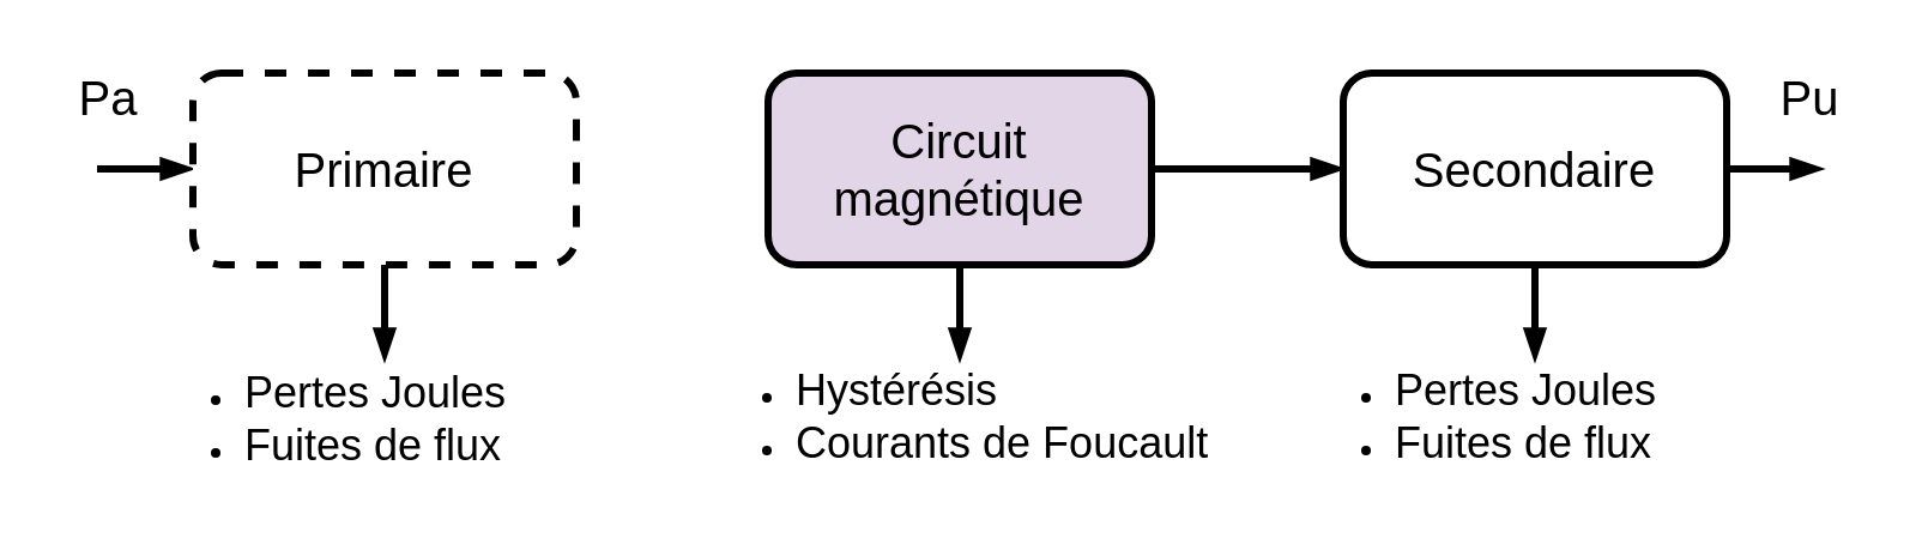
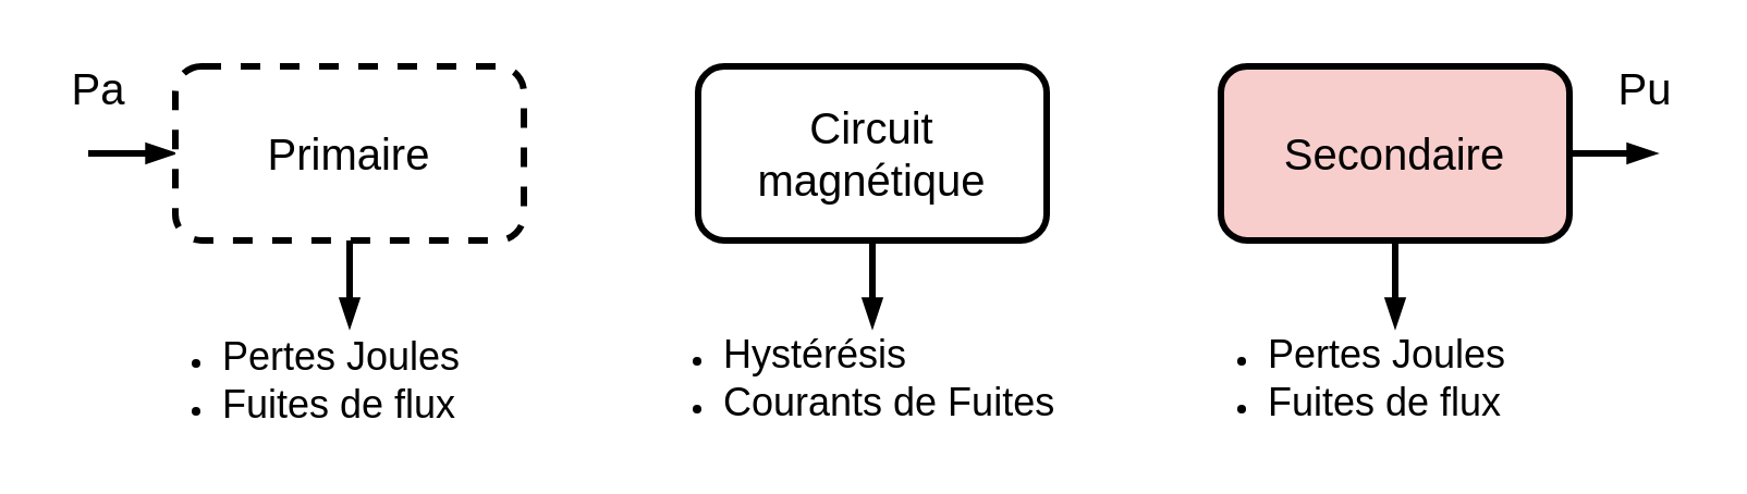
  <mxCell id="0" />
  <mxCell id="1" parent="0" />
  <mxCell id="2" style="edgeStyle=orthogonalEdgeStyle;rounded=0;orthogonalLoop=1;jettySize=auto;html=1;exitX=0;exitY=0.5;exitDx=0;exitDy=0;endArrow=none;endFill=0;startArrow=blockThin;startFill=1;strokeWidth=3;" edge="1" parent="1" source="4"><mxGeometry relative="1" as="geometry"><mxPoint x="40" y="70" as="targetPoint" /></mxGeometry></mxCell>
  <mxCell id="3" style="edgeStyle=orthogonalEdgeStyle;rounded=0;orthogonalLoop=1;jettySize=auto;html=1;startArrow=none;startFill=0;endArrow=blockThin;endFill=1;strokeWidth=3;" edge="1" parent="1" source="4"><mxGeometry relative="1" as="geometry"><mxPoint x="160" y="150" as="targetPoint" /></mxGeometry></mxCell>
  <mxCell id="4" value="&lt;font style=&quot;font-size: 20px&quot;&gt;Primaire&lt;/font&gt;" style="rounded=1;whiteSpace=wrap;html=1;strokeWidth=3;dashed=1;" vertex="1" parent="1"><mxGeometry x="80" y="30" width="160" height="80" as="geometry" /></mxCell>
- <mxCell id="5" style="edgeStyle=orthogonalEdgeStyle;rounded=0;orthogonalLoop=1;jettySize=auto;html=1;exitX=1;exitY=0.5;exitDx=0;exitDy=0;entryX=0;entryY=0.5;entryDx=0;entryDy=0;endArrow=blockThin;endFill=1;strokeWidth=3;" edge="1" parent="1" source="7" target="10"><mxGeometry relative="1" as="geometry" /></mxCell>
  <mxCell id="6" style="edgeStyle=orthogonalEdgeStyle;rounded=0;orthogonalLoop=1;jettySize=auto;html=1;exitX=0.5;exitY=1;exitDx=0;exitDy=0;startArrow=none;startFill=0;endArrow=blockThin;endFill=1;strokeWidth=3;" edge="1" parent="1" source="7"><mxGeometry relative="1" as="geometry"><mxPoint x="400" y="150" as="targetPoint" /></mxGeometry></mxCell>
- <mxCell id="7" value="&lt;font style=&quot;font-size: 20px&quot;&gt;Circuit magnétique&lt;/font&gt;" style="rounded=1;whiteSpace=wrap;html=1;strokeWidth=3;fillColor=#e1d5e7;" vertex="1" parent="1"><mxGeometry x="320" y="30" width="160" height="80" as="geometry" /></mxCell>
+ <mxCell id="7" value="&lt;font style=&quot;font-size: 20px&quot;&gt;Circuit magnétique&lt;/font&gt;" style="rounded=1;whiteSpace=wrap;html=1;strokeWidth=3;" vertex="1" parent="1"><mxGeometry x="320" y="30" width="160" height="80" as="geometry" /></mxCell>
  <mxCell id="8" style="edgeStyle=orthogonalEdgeStyle;rounded=0;orthogonalLoop=1;jettySize=auto;html=1;exitX=1;exitY=0.5;exitDx=0;exitDy=0;endArrow=blockThin;endFill=1;strokeWidth=3;" edge="1" parent="1" source="10"><mxGeometry relative="1" as="geometry"><mxPoint x="760" y="70" as="targetPoint" /></mxGeometry></mxCell>
  <mxCell id="9" style="edgeStyle=orthogonalEdgeStyle;rounded=0;orthogonalLoop=1;jettySize=auto;html=1;startArrow=none;startFill=0;endArrow=blockThin;endFill=1;strokeWidth=3;" edge="1" parent="1" source="10"><mxGeometry relative="1" as="geometry"><mxPoint x="640" y="150" as="targetPoint" /></mxGeometry></mxCell>
- <mxCell id="10" value="&lt;font style=&quot;font-size: 20px&quot;&gt;Secondaire&lt;/font&gt;" style="rounded=1;whiteSpace=wrap;html=1;strokeWidth=3;" vertex="1" parent="1"><mxGeometry x="560" y="30" width="160" height="80" as="geometry" /></mxCell>
+ <mxCell id="10" value="&lt;font style=&quot;font-size: 20px&quot;&gt;Secondaire&lt;/font&gt;" style="rounded=1;whiteSpace=wrap;html=1;strokeWidth=3;fillColor=#f8cecc;" vertex="1" parent="1"><mxGeometry x="560" y="30" width="160" height="80" as="geometry" /></mxCell>
  <mxCell id="11" value="&lt;ul&gt;&lt;li&gt;&lt;font style=&quot;font-size: 18px&quot;&gt;Pertes Joules&lt;/font&gt;&lt;/li&gt;&lt;li&gt;&lt;font style=&quot;font-size: 18px&quot;&gt;Fuites de flux&lt;/font&gt;&lt;/li&gt;&lt;/ul&gt;" style="text;html=1;align=left;verticalAlign=middle;resizable=0;points=[];autosize=1;" vertex="1" parent="1"><mxGeometry x="60" y="145" width="160" height="60" as="geometry" /></mxCell>
  <mxCell id="12" value="&lt;ul&gt;&lt;li&gt;&lt;font style=&quot;font-size: 18px&quot;&gt;Pertes Joules&lt;/font&gt;&lt;/li&gt;&lt;li&gt;&lt;font style=&quot;font-size: 18px&quot;&gt;Fuites de flux&lt;/font&gt;&lt;/li&gt;&lt;/ul&gt;" style="text;html=1;align=left;verticalAlign=middle;resizable=0;points=[];autosize=1;" vertex="1" parent="1"><mxGeometry x="540" y="144" width="160" height="60" as="geometry" /></mxCell>
  <mxCell id="13" value="&lt;div&gt;&lt;span style=&quot;font-size: 18px&quot;&gt;&lt;br&gt;&lt;/span&gt;&lt;/div&gt;" style="text;html=1;align=center;verticalAlign=middle;resizable=0;points=[];autosize=1;" vertex="1" parent="1"><mxGeometry x="390" y="165" width="20" height="20" as="geometry" /></mxCell>
- <mxCell id="14" value="&lt;ul&gt;&lt;li&gt;&lt;font style=&quot;font-size: 18px&quot;&gt;Hystérésis&lt;/font&gt;&lt;/li&gt;&lt;li&gt;&lt;font style=&quot;font-size: 18px&quot;&gt;Courants de Foucault&lt;/font&gt;&lt;/li&gt;&lt;/ul&gt;" style="text;html=1;align=left;verticalAlign=middle;resizable=0;points=[];autosize=1;" vertex="1" parent="1"><mxGeometry x="290" y="144" width="230" height="60" as="geometry" /></mxCell>
+ <mxCell id="14" value="&lt;ul&gt;&lt;li&gt;&lt;font style=&quot;font-size: 18px&quot;&gt;Hystérésis&lt;/font&gt;&lt;/li&gt;&lt;li&gt;&lt;font style=&quot;font-size: 18px&quot;&gt;Courants de Fuites&lt;/font&gt;&lt;/li&gt;&lt;/ul&gt;" style="text;html=1;align=left;verticalAlign=middle;resizable=0;points=[];autosize=1;" vertex="1" parent="1"><mxGeometry x="290" y="144" width="230" height="60" as="geometry" /></mxCell>
  <mxCell id="15" value="&lt;font style=&quot;font-size: 20px&quot;&gt;Pa&lt;/font&gt;" style="text;html=1;strokeColor=none;fillColor=none;align=center;verticalAlign=middle;whiteSpace=wrap;rounded=0;" vertex="1" parent="1"><mxGeometry x="20" y="20" width="50" height="40" as="geometry" /></mxCell>
  <mxCell id="16" value="&lt;font style=&quot;font-size: 20px&quot;&gt;Pu&lt;/font&gt;" style="text;html=1;strokeColor=none;fillColor=none;align=center;verticalAlign=middle;whiteSpace=wrap;rounded=0;" vertex="1" parent="1"><mxGeometry x="730" y="20" width="50" height="40" as="geometry" /></mxCell>
